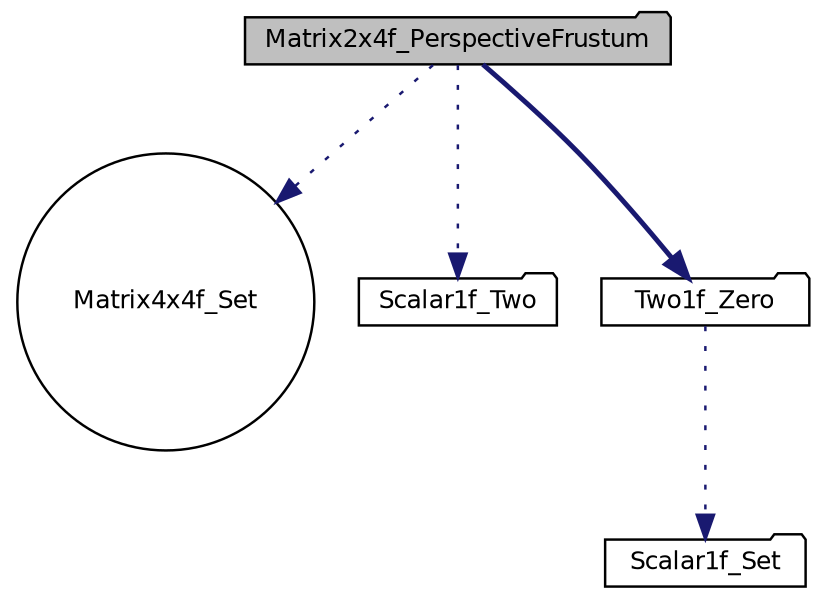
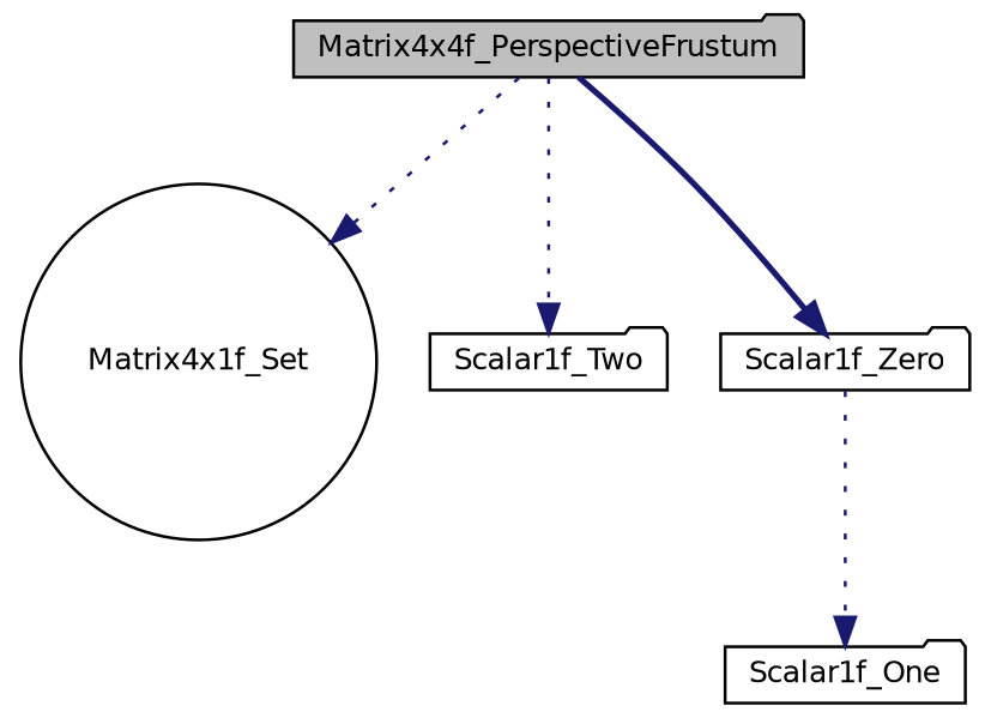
  digraph {
    rankdir=TB
    node [color=black fillcolor=white fontname=Helvetica fontsize=10 shape=folder style=filled]
    edge [color=midnightblue fontname=Helvetica fontsize=10 labelfontname=Helvetica labelfontsize=10 style=dotted]
-   n1 [fillcolor=grey75 fontcolor=black height=0.2 label=Matrix2x4f_PerspectiveFrustum width=0.4]
-   n2 [height=0.2 label=Matrix4x4f_Set shape=circle width=0.4]
+   n1 [fillcolor=grey75 fontcolor=black height=0.2 label=Matrix4x4f_PerspectiveFrustum width=0.4]
+   n2 [height=0.2 label=Matrix4x1f_Set shape=circle width=0.4]
    n3 [height=0.2 label=Scalar1f_Two width=0.4]
-   n4 [height=0.2 label=Two1f_Zero width=0.4]
-   n5 [height=0.2 label=Scalar1f_Set width=0.4]
+   n4 [height=0.2 label=Scalar1f_Zero width=0.4]
+   n5 [height=0.2 label=Scalar1f_One width=0.4]
    n1 -> n2
    n1 -> n3
    n1 -> n4 [style=bold]
    n4 -> n5
  }
